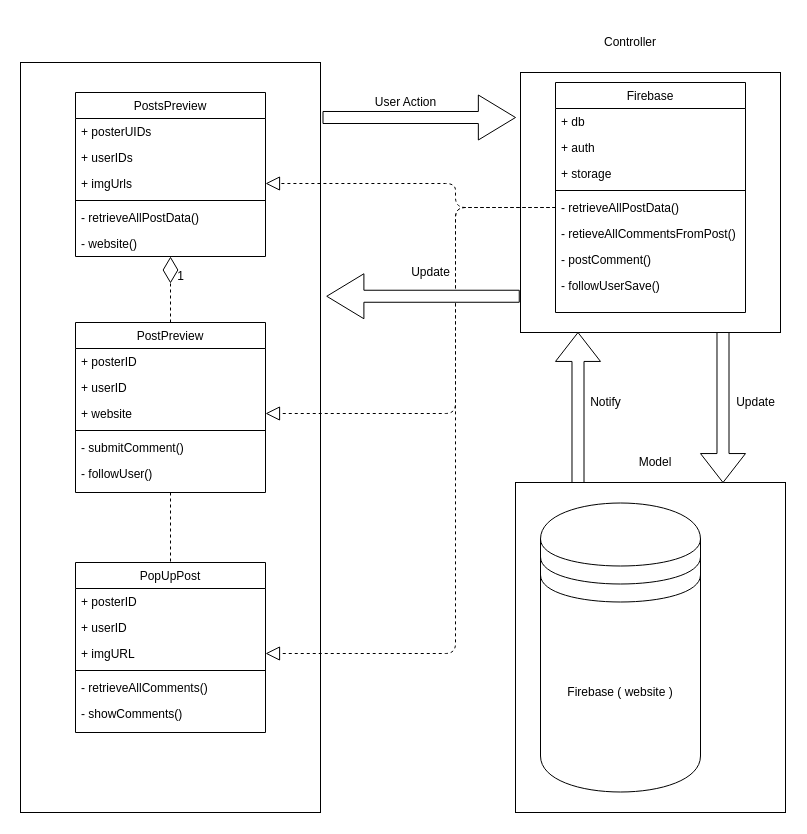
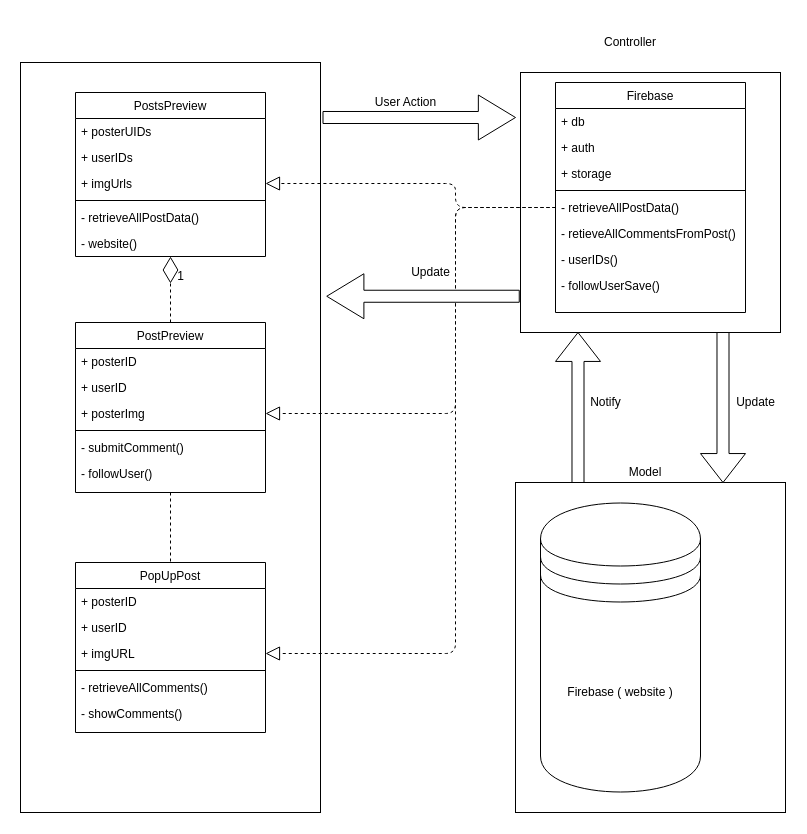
  <mxCell id="0" />
  <mxCell id="1" parent="0" />
  <mxCell id="2" value="" style="rounded=0;whiteSpace=wrap;html=1;" vertex="1" parent="1"><mxGeometry x="515" y="482" width="270" height="330" as="geometry" /></mxCell>
  <mxCell id="3" value="" style="rounded=0;whiteSpace=wrap;html=1;" vertex="1" parent="1"><mxGeometry x="520" y="72" width="260" height="260" as="geometry" /></mxCell>
  <mxCell id="4" value="" style="rounded=0;whiteSpace=wrap;html=1;" vertex="1" parent="1"><mxGeometry x="20" y="62" width="300" height="750" as="geometry" /></mxCell>
  <mxCell id="5" value="" style="endArrow=diamondThin;endFill=0;endSize=24;html=1;entryX=0.5;entryY=1;entryDx=0;entryDy=0;exitX=0.5;exitY=0;exitDx=0;exitDy=0;dashed=1;" edge="1" parent="1" source="21" target="14"><mxGeometry width="160" relative="1" as="geometry"><mxPoint x="289" y="312" as="sourcePoint" /><mxPoint x="449" y="312" as="targetPoint" /></mxGeometry></mxCell>
  <mxCell id="6" value="1" style="text;html=1;align=center;verticalAlign=middle;resizable=0;points=[];autosize=1;" vertex="1" parent="1"><mxGeometry x="170" y="266" width="20" height="20" as="geometry" /></mxCell>
  <mxCell id="7" value="" style="endArrow=block;dashed=1;endFill=0;endSize=12;html=1;entryX=1;entryY=0.5;entryDx=0;entryDy=0;exitX=0;exitY=0.5;exitDx=0;exitDy=0;" edge="1" parent="1" source="40" target="17"><mxGeometry width="160" relative="1" as="geometry"><mxPoint x="415" y="472" as="sourcePoint" /><mxPoint x="575" y="472" as="targetPoint" /><Array as="points"><mxPoint x="455" y="207" /><mxPoint x="455" y="183" /></Array></mxGeometry></mxCell>
  <mxCell id="8" value="" style="endArrow=none;html=1;edgeStyle=orthogonalEdgeStyle;exitX=0.5;exitY=1;exitDx=0;exitDy=0;entryX=0.5;entryY=0;entryDx=0;entryDy=0;dashed=1;" edge="1" parent="1" source="21" target="28"><mxGeometry relative="1" as="geometry"><mxPoint x="235" y="522" as="sourcePoint" /><mxPoint x="395" y="522" as="targetPoint" /></mxGeometry></mxCell>
  <mxCell id="9" value="" style="endArrow=block;dashed=1;endFill=0;endSize=12;html=1;entryX=1;entryY=0.5;entryDx=0;entryDy=0;exitX=0;exitY=0.5;exitDx=0;exitDy=0;" edge="1" parent="1" source="40" target="24"><mxGeometry width="160" relative="1" as="geometry"><mxPoint x="505" y="516" as="sourcePoint" /><mxPoint x="285" y="442" as="targetPoint" /><Array as="points"><mxPoint x="455" y="207" /><mxPoint x="455" y="413" /></Array></mxGeometry></mxCell>
  <mxCell id="10" value="" style="endArrow=block;dashed=1;endFill=0;endSize=12;html=1;entryX=1;entryY=0.5;entryDx=0;entryDy=0;exitX=0;exitY=0.5;exitDx=0;exitDy=0;" edge="1" parent="1" source="40" target="31"><mxGeometry width="160" relative="1" as="geometry"><mxPoint x="615" y="486" as="sourcePoint" /><mxPoint x="395" y="412" as="targetPoint" /><Array as="points"><mxPoint x="455" y="207" /><mxPoint x="455" y="562" /><mxPoint x="455" y="653" /><mxPoint x="365" y="653" /></Array></mxGeometry></mxCell>
  <mxCell id="11" value="Firebase ( website )" style="shape=datastore;whiteSpace=wrap;html=1;" vertex="1" parent="1"><mxGeometry x="540" y="502.5" width="160" height="289" as="geometry" /></mxCell>
  <mxCell id="12" value="Controller" style="text;html=1;strokeColor=none;fillColor=none;align=center;verticalAlign=middle;whiteSpace=wrap;rounded=0;" vertex="1" parent="1"><mxGeometry x="610" y="32" width="40" height="20" as="geometry" /></mxCell>
- <mxCell id="13" value="Model" style="text;html=1;strokeColor=none;fillColor=none;align=center;verticalAlign=middle;whiteSpace=wrap;rounded=0;" vertex="1" parent="1"><mxGeometry x="635" y="452" width="40" height="20" as="geometry" /></mxCell>
+ <mxCell id="13" value="Model" style="text;html=1;strokeColor=none;fillColor=none;align=center;verticalAlign=middle;whiteSpace=wrap;rounded=0;" vertex="1" parent="1"><mxGeometry x="625" y="462" width="40" height="20" as="geometry" /></mxCell>
  <mxCell id="14" value="PostsPreview" style="swimlane;fontStyle=0;align=center;verticalAlign=top;childLayout=stackLayout;horizontal=1;startSize=26;horizontalStack=0;resizeParent=1;resizeLast=0;collapsible=1;marginBottom=0;rounded=0;shadow=0;strokeWidth=1;" vertex="1" parent="1"><mxGeometry x="75" y="92" width="190" height="164" as="geometry"><mxRectangle x="550" y="140" width="160" height="26" as="alternateBounds" /></mxGeometry></mxCell>
  <mxCell id="15" value="+ posterUIDs" style="text;align=left;verticalAlign=top;spacingLeft=4;spacingRight=4;overflow=hidden;rotatable=0;points=[[0,0.5],[1,0.5]];portConstraint=eastwest;" vertex="1" parent="14"><mxGeometry y="26" width="190" height="26" as="geometry" /></mxCell>
  <mxCell id="16" value="+ userIDs" style="text;align=left;verticalAlign=top;spacingLeft=4;spacingRight=4;overflow=hidden;rotatable=0;points=[[0,0.5],[1,0.5]];portConstraint=eastwest;rounded=0;shadow=0;html=0;" vertex="1" parent="14"><mxGeometry y="52" width="190" height="26" as="geometry" /></mxCell>
  <mxCell id="17" value="+ imgUrls" style="text;align=left;verticalAlign=top;spacingLeft=4;spacingRight=4;overflow=hidden;rotatable=0;points=[[0,0.5],[1,0.5]];portConstraint=eastwest;rounded=0;shadow=0;html=0;" vertex="1" parent="14"><mxGeometry y="78" width="190" height="26" as="geometry" /></mxCell>
  <mxCell id="18" value="" style="line;html=1;strokeWidth=1;align=left;verticalAlign=middle;spacingTop=-1;spacingLeft=3;spacingRight=3;rotatable=0;labelPosition=right;points=[];portConstraint=eastwest;" vertex="1" parent="14"><mxGeometry y="104" width="190" height="8" as="geometry" /></mxCell>
  <mxCell id="19" value="- retrieveAllPostData()" style="text;align=left;verticalAlign=top;spacingLeft=4;spacingRight=4;overflow=hidden;rotatable=0;points=[[0,0.5],[1,0.5]];portConstraint=eastwest;" vertex="1" parent="14"><mxGeometry y="112" width="190" height="26" as="geometry" /></mxCell>
  <mxCell id="20" value="- website()" style="text;align=left;verticalAlign=top;spacingLeft=4;spacingRight=4;overflow=hidden;rotatable=0;points=[[0,0.5],[1,0.5]];portConstraint=eastwest;" vertex="1" parent="14"><mxGeometry y="138" width="190" height="26" as="geometry" /></mxCell>
  <mxCell id="21" value="PostPreview" style="swimlane;fontStyle=0;align=center;verticalAlign=top;childLayout=stackLayout;horizontal=1;startSize=26;horizontalStack=0;resizeParent=1;resizeLast=0;collapsible=1;marginBottom=0;rounded=0;shadow=0;strokeWidth=1;" vertex="1" parent="1"><mxGeometry x="75" y="322" width="190" height="170" as="geometry"><mxRectangle x="550" y="140" width="160" height="26" as="alternateBounds" /></mxGeometry></mxCell>
  <mxCell id="22" value="+ posterID" style="text;align=left;verticalAlign=top;spacingLeft=4;spacingRight=4;overflow=hidden;rotatable=0;points=[[0,0.5],[1,0.5]];portConstraint=eastwest;" vertex="1" parent="21"><mxGeometry y="26" width="190" height="26" as="geometry" /></mxCell>
  <mxCell id="23" value="+ userID" style="text;align=left;verticalAlign=top;spacingLeft=4;spacingRight=4;overflow=hidden;rotatable=0;points=[[0,0.5],[1,0.5]];portConstraint=eastwest;rounded=0;shadow=0;html=0;" vertex="1" parent="21"><mxGeometry y="52" width="190" height="26" as="geometry" /></mxCell>
- <mxCell id="24" value="+ website" style="text;align=left;verticalAlign=top;spacingLeft=4;spacingRight=4;overflow=hidden;rotatable=0;points=[[0,0.5],[1,0.5]];portConstraint=eastwest;rounded=0;shadow=0;html=0;" vertex="1" parent="21"><mxGeometry y="78" width="190" height="26" as="geometry" /></mxCell>
+ <mxCell id="24" value="+ posterImg" style="text;align=left;verticalAlign=top;spacingLeft=4;spacingRight=4;overflow=hidden;rotatable=0;points=[[0,0.5],[1,0.5]];portConstraint=eastwest;rounded=0;shadow=0;html=0;" vertex="1" parent="21"><mxGeometry y="78" width="190" height="26" as="geometry" /></mxCell>
  <mxCell id="25" value="" style="line;html=1;strokeWidth=1;align=left;verticalAlign=middle;spacingTop=-1;spacingLeft=3;spacingRight=3;rotatable=0;labelPosition=right;points=[];portConstraint=eastwest;" vertex="1" parent="21"><mxGeometry y="104" width="190" height="8" as="geometry" /></mxCell>
  <mxCell id="26" value="- submitComment()" style="text;align=left;verticalAlign=top;spacingLeft=4;spacingRight=4;overflow=hidden;rotatable=0;points=[[0,0.5],[1,0.5]];portConstraint=eastwest;" vertex="1" parent="21"><mxGeometry y="112" width="190" height="26" as="geometry" /></mxCell>
  <mxCell id="27" value="- followUser()" style="text;align=left;verticalAlign=top;spacingLeft=4;spacingRight=4;overflow=hidden;rotatable=0;points=[[0,0.5],[1,0.5]];portConstraint=eastwest;" vertex="1" parent="21"><mxGeometry y="138" width="190" height="26" as="geometry" /></mxCell>
  <mxCell id="28" value="PopUpPost" style="swimlane;fontStyle=0;align=center;verticalAlign=top;childLayout=stackLayout;horizontal=1;startSize=26;horizontalStack=0;resizeParent=1;resizeLast=0;collapsible=1;marginBottom=0;rounded=0;shadow=0;strokeWidth=1;" vertex="1" parent="1"><mxGeometry x="75" y="562" width="190" height="170" as="geometry"><mxRectangle x="550" y="140" width="160" height="26" as="alternateBounds" /></mxGeometry></mxCell>
  <mxCell id="29" value="+ posterID" style="text;align=left;verticalAlign=top;spacingLeft=4;spacingRight=4;overflow=hidden;rotatable=0;points=[[0,0.5],[1,0.5]];portConstraint=eastwest;" vertex="1" parent="28"><mxGeometry y="26" width="190" height="26" as="geometry" /></mxCell>
  <mxCell id="30" value="+ userID" style="text;align=left;verticalAlign=top;spacingLeft=4;spacingRight=4;overflow=hidden;rotatable=0;points=[[0,0.5],[1,0.5]];portConstraint=eastwest;rounded=0;shadow=0;html=0;" vertex="1" parent="28"><mxGeometry y="52" width="190" height="26" as="geometry" /></mxCell>
  <mxCell id="31" value="+ imgURL" style="text;align=left;verticalAlign=top;spacingLeft=4;spacingRight=4;overflow=hidden;rotatable=0;points=[[0,0.5],[1,0.5]];portConstraint=eastwest;rounded=0;shadow=0;html=0;" vertex="1" parent="28"><mxGeometry y="78" width="190" height="26" as="geometry" /></mxCell>
  <mxCell id="32" value="" style="line;html=1;strokeWidth=1;align=left;verticalAlign=middle;spacingTop=-1;spacingLeft=3;spacingRight=3;rotatable=0;labelPosition=right;points=[];portConstraint=eastwest;" vertex="1" parent="28"><mxGeometry y="104" width="190" height="8" as="geometry" /></mxCell>
  <mxCell id="33" value="- retrieveAllComments()" style="text;align=left;verticalAlign=top;spacingLeft=4;spacingRight=4;overflow=hidden;rotatable=0;points=[[0,0.5],[1,0.5]];portConstraint=eastwest;" vertex="1" parent="28"><mxGeometry y="112" width="190" height="26" as="geometry" /></mxCell>
  <mxCell id="34" value="- showComments()" style="text;align=left;verticalAlign=top;spacingLeft=4;spacingRight=4;overflow=hidden;rotatable=0;points=[[0,0.5],[1,0.5]];portConstraint=eastwest;" vertex="1" parent="28"><mxGeometry y="138" width="190" height="26" as="geometry" /></mxCell>
  <mxCell id="35" value="Firebase" style="swimlane;fontStyle=0;align=center;verticalAlign=top;childLayout=stackLayout;horizontal=1;startSize=26;horizontalStack=0;resizeParent=1;resizeLast=0;collapsible=1;marginBottom=0;rounded=0;shadow=0;strokeWidth=1;" parent="1" vertex="1"><mxGeometry x="555" y="82" width="190" height="230" as="geometry"><mxRectangle x="550" y="140" width="160" height="26" as="alternateBounds" /></mxGeometry></mxCell>
  <mxCell id="36" value="+ db" style="text;align=left;verticalAlign=top;spacingLeft=4;spacingRight=4;overflow=hidden;rotatable=0;points=[[0,0.5],[1,0.5]];portConstraint=eastwest;" parent="35" vertex="1"><mxGeometry y="26" width="190" height="26" as="geometry" /></mxCell>
  <mxCell id="37" value="+ auth" style="text;align=left;verticalAlign=top;spacingLeft=4;spacingRight=4;overflow=hidden;rotatable=0;points=[[0,0.5],[1,0.5]];portConstraint=eastwest;rounded=0;shadow=0;html=0;" parent="35" vertex="1"><mxGeometry y="52" width="190" height="26" as="geometry" /></mxCell>
  <mxCell id="38" value="+ storage" style="text;align=left;verticalAlign=top;spacingLeft=4;spacingRight=4;overflow=hidden;rotatable=0;points=[[0,0.5],[1,0.5]];portConstraint=eastwest;rounded=0;shadow=0;html=0;" parent="35" vertex="1"><mxGeometry y="78" width="190" height="26" as="geometry" /></mxCell>
  <mxCell id="39" value="" style="line;html=1;strokeWidth=1;align=left;verticalAlign=middle;spacingTop=-1;spacingLeft=3;spacingRight=3;rotatable=0;labelPosition=right;points=[];portConstraint=eastwest;" parent="35" vertex="1"><mxGeometry y="104" width="190" height="8" as="geometry" /></mxCell>
  <mxCell id="40" value="- retrieveAllPostData()" style="text;align=left;verticalAlign=top;spacingLeft=4;spacingRight=4;overflow=hidden;rotatable=0;points=[[0,0.5],[1,0.5]];portConstraint=eastwest;" parent="35" vertex="1"><mxGeometry y="112" width="190" height="26" as="geometry" /></mxCell>
  <mxCell id="41" value="- retieveAllCommentsFromPost()" style="text;align=left;verticalAlign=top;spacingLeft=4;spacingRight=4;overflow=hidden;rotatable=0;points=[[0,0.5],[1,0.5]];portConstraint=eastwest;" parent="35" vertex="1"><mxGeometry y="138" width="190" height="26" as="geometry" /></mxCell>
- <mxCell id="42" value="- postComment()" style="text;align=left;verticalAlign=top;spacingLeft=4;spacingRight=4;overflow=hidden;rotatable=0;points=[[0,0.5],[1,0.5]];portConstraint=eastwest;" vertex="1" parent="35"><mxGeometry y="164" width="190" height="26" as="geometry" /></mxCell>
+ <mxCell id="42" value="- userIDs()" style="text;align=left;verticalAlign=top;spacingLeft=4;spacingRight=4;overflow=hidden;rotatable=0;points=[[0,0.5],[1,0.5]];portConstraint=eastwest;" vertex="1" parent="35"><mxGeometry y="164" width="190" height="26" as="geometry" /></mxCell>
  <mxCell id="43" value="- followUserSave()" style="text;align=left;verticalAlign=top;spacingLeft=4;spacingRight=4;overflow=hidden;rotatable=0;points=[[0,0.5],[1,0.5]];portConstraint=eastwest;" vertex="1" parent="35"><mxGeometry y="190" width="190" height="26" as="geometry" /></mxCell>
  <mxCell id="44" value="" style="shape=singleArrow;direction=south;whiteSpace=wrap;html=1;arrowWidth=0.267;arrowSize=0.193;" vertex="1" parent="1"><mxGeometry x="700" y="332" width="45" height="150" as="geometry" /></mxCell>
  <mxCell id="45" value="Update" style="text;html=1;align=center;verticalAlign=middle;resizable=0;points=[];autosize=1;" vertex="1" parent="1"><mxGeometry x="730" y="392" width="50" height="20" as="geometry" /></mxCell>
  <mxCell id="46" value="" style="shape=singleArrow;direction=south;whiteSpace=wrap;html=1;arrowWidth=0.267;arrowSize=0.193;rotation=-180;" vertex="1" parent="1"><mxGeometry x="555" y="332" width="45" height="150" as="geometry" /></mxCell>
  <mxCell id="47" value="Notify" style="text;html=1;align=center;verticalAlign=middle;resizable=0;points=[];autosize=1;" vertex="1" parent="1"><mxGeometry x="580" y="392" width="50" height="20" as="geometry" /></mxCell>
  <mxCell id="48" value="" style="shape=singleArrow;direction=south;whiteSpace=wrap;html=1;arrowWidth=0.267;arrowSize=0.193;rotation=-90;" vertex="1" parent="1"><mxGeometry x="396.25" y="20.75" width="45" height="192.5" as="geometry" /></mxCell>
  <mxCell id="49" value="User Action" style="text;html=1;align=center;verticalAlign=middle;resizable=0;points=[];autosize=1;" vertex="1" parent="1"><mxGeometry x="365" y="92" width="80" height="20" as="geometry" /></mxCell>
  <mxCell id="50" value="" style="shape=singleArrow;direction=south;whiteSpace=wrap;html=1;arrowWidth=0.267;arrowSize=0.193;rotation=90;" vertex="1" parent="1"><mxGeometry x="400" y="199.5" width="45" height="192.5" as="geometry" /></mxCell>
  <mxCell id="51" value="Update" style="text;html=1;align=center;verticalAlign=middle;resizable=0;points=[];autosize=1;" vertex="1" parent="1"><mxGeometry x="405" y="262" width="50" height="20" as="geometry" /></mxCell>
